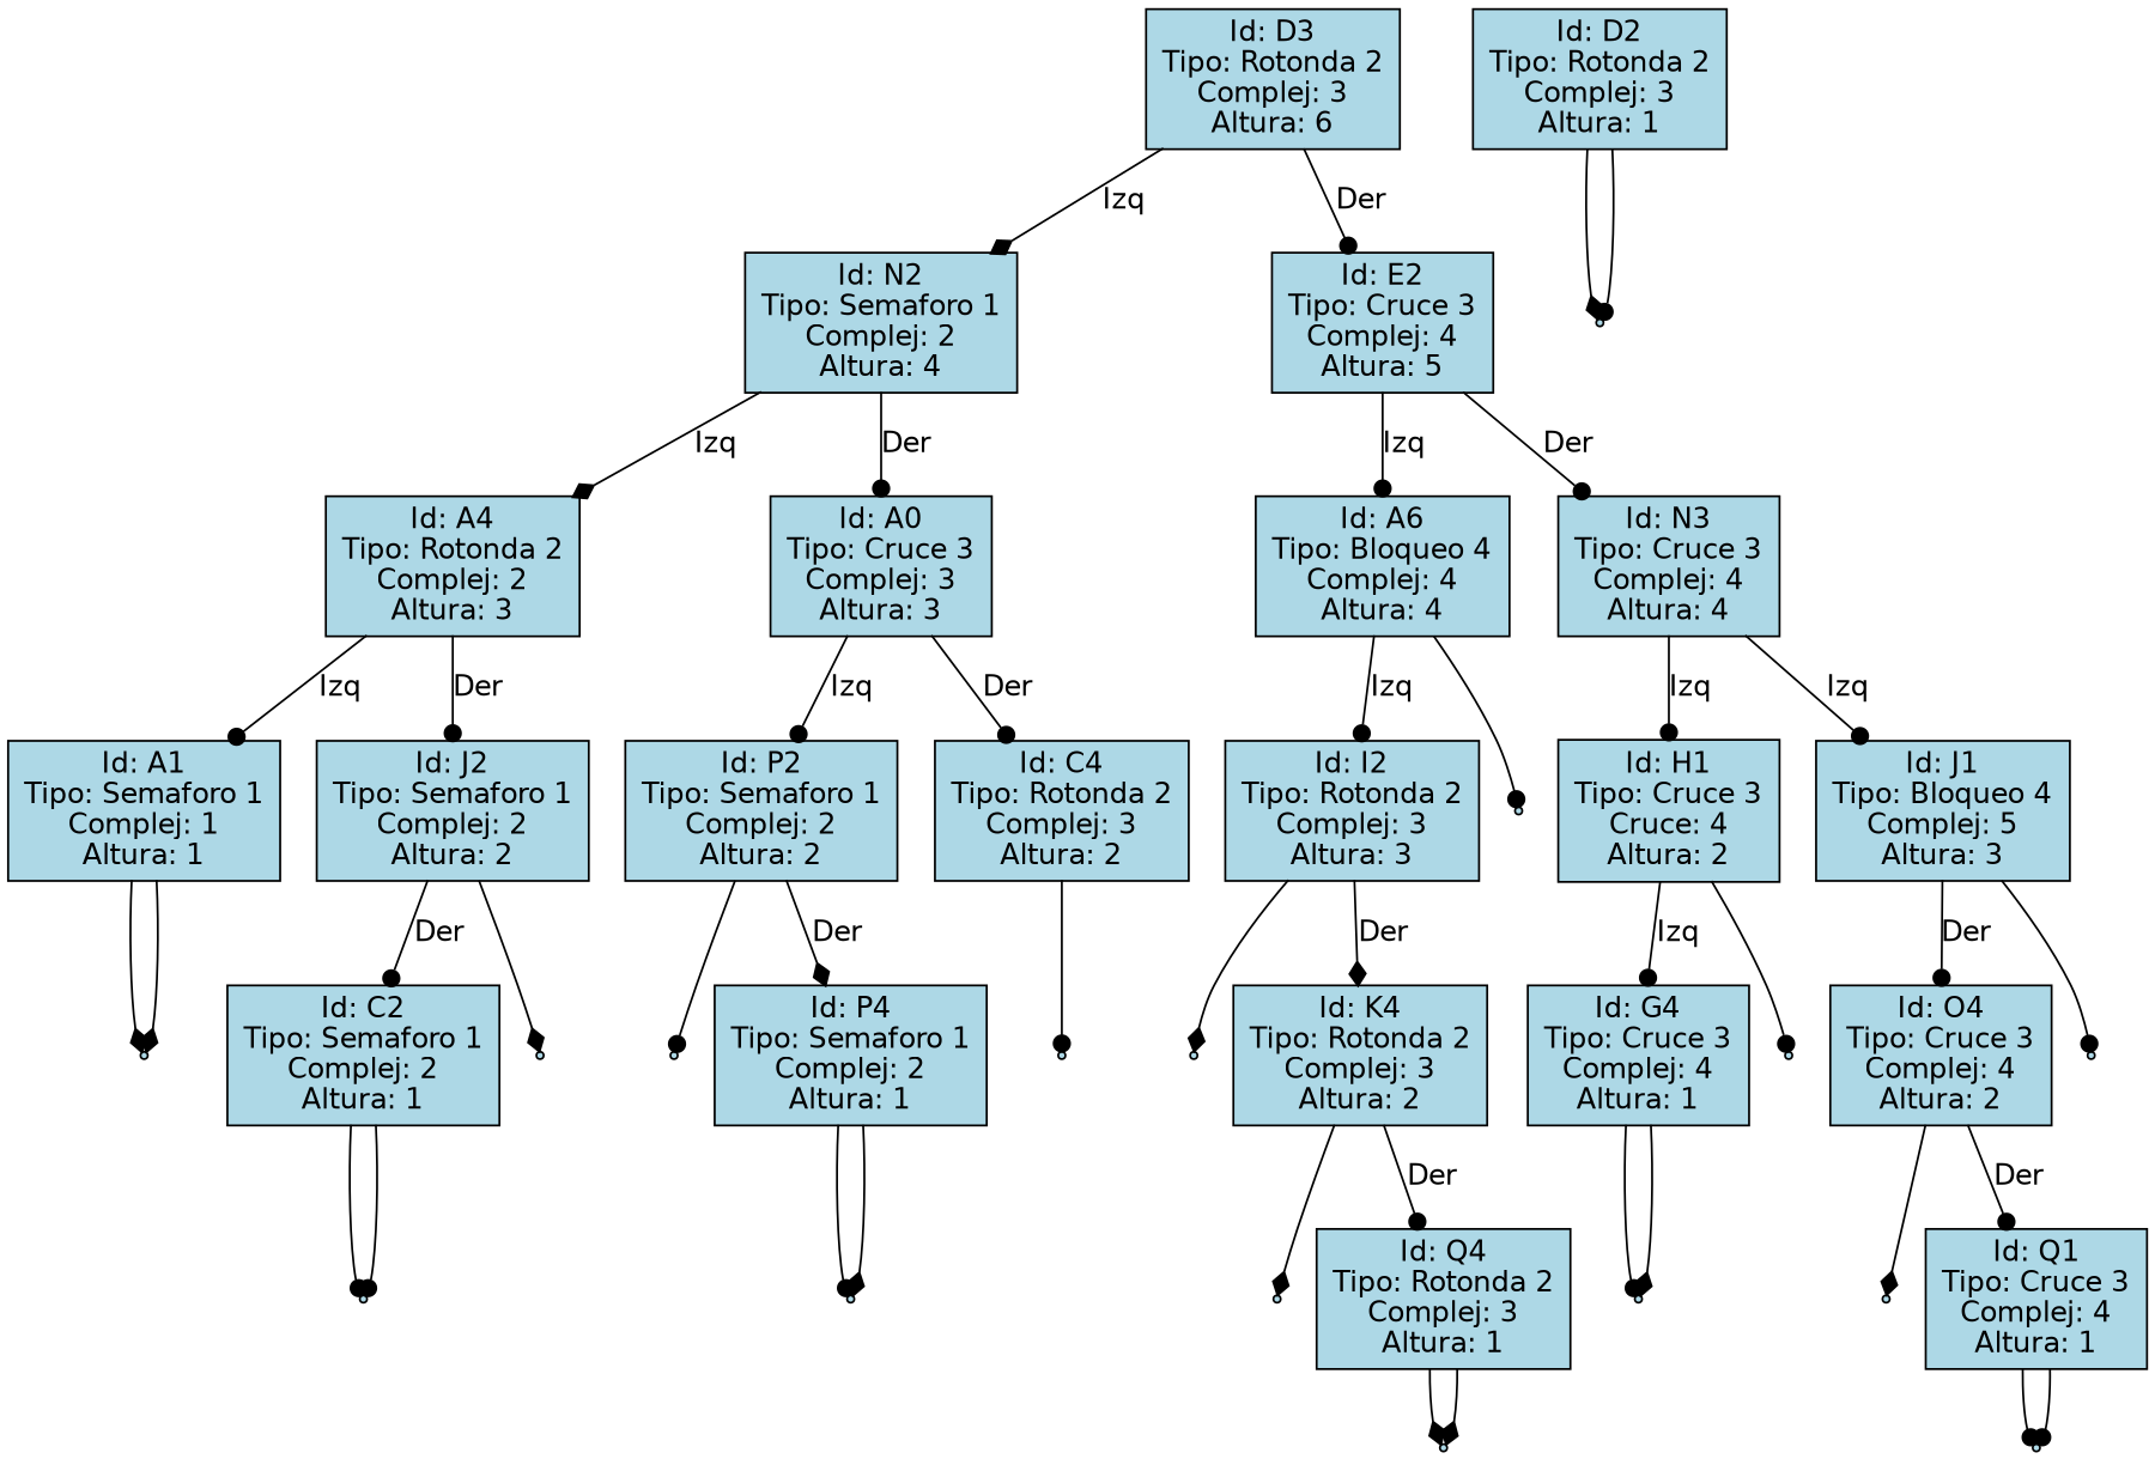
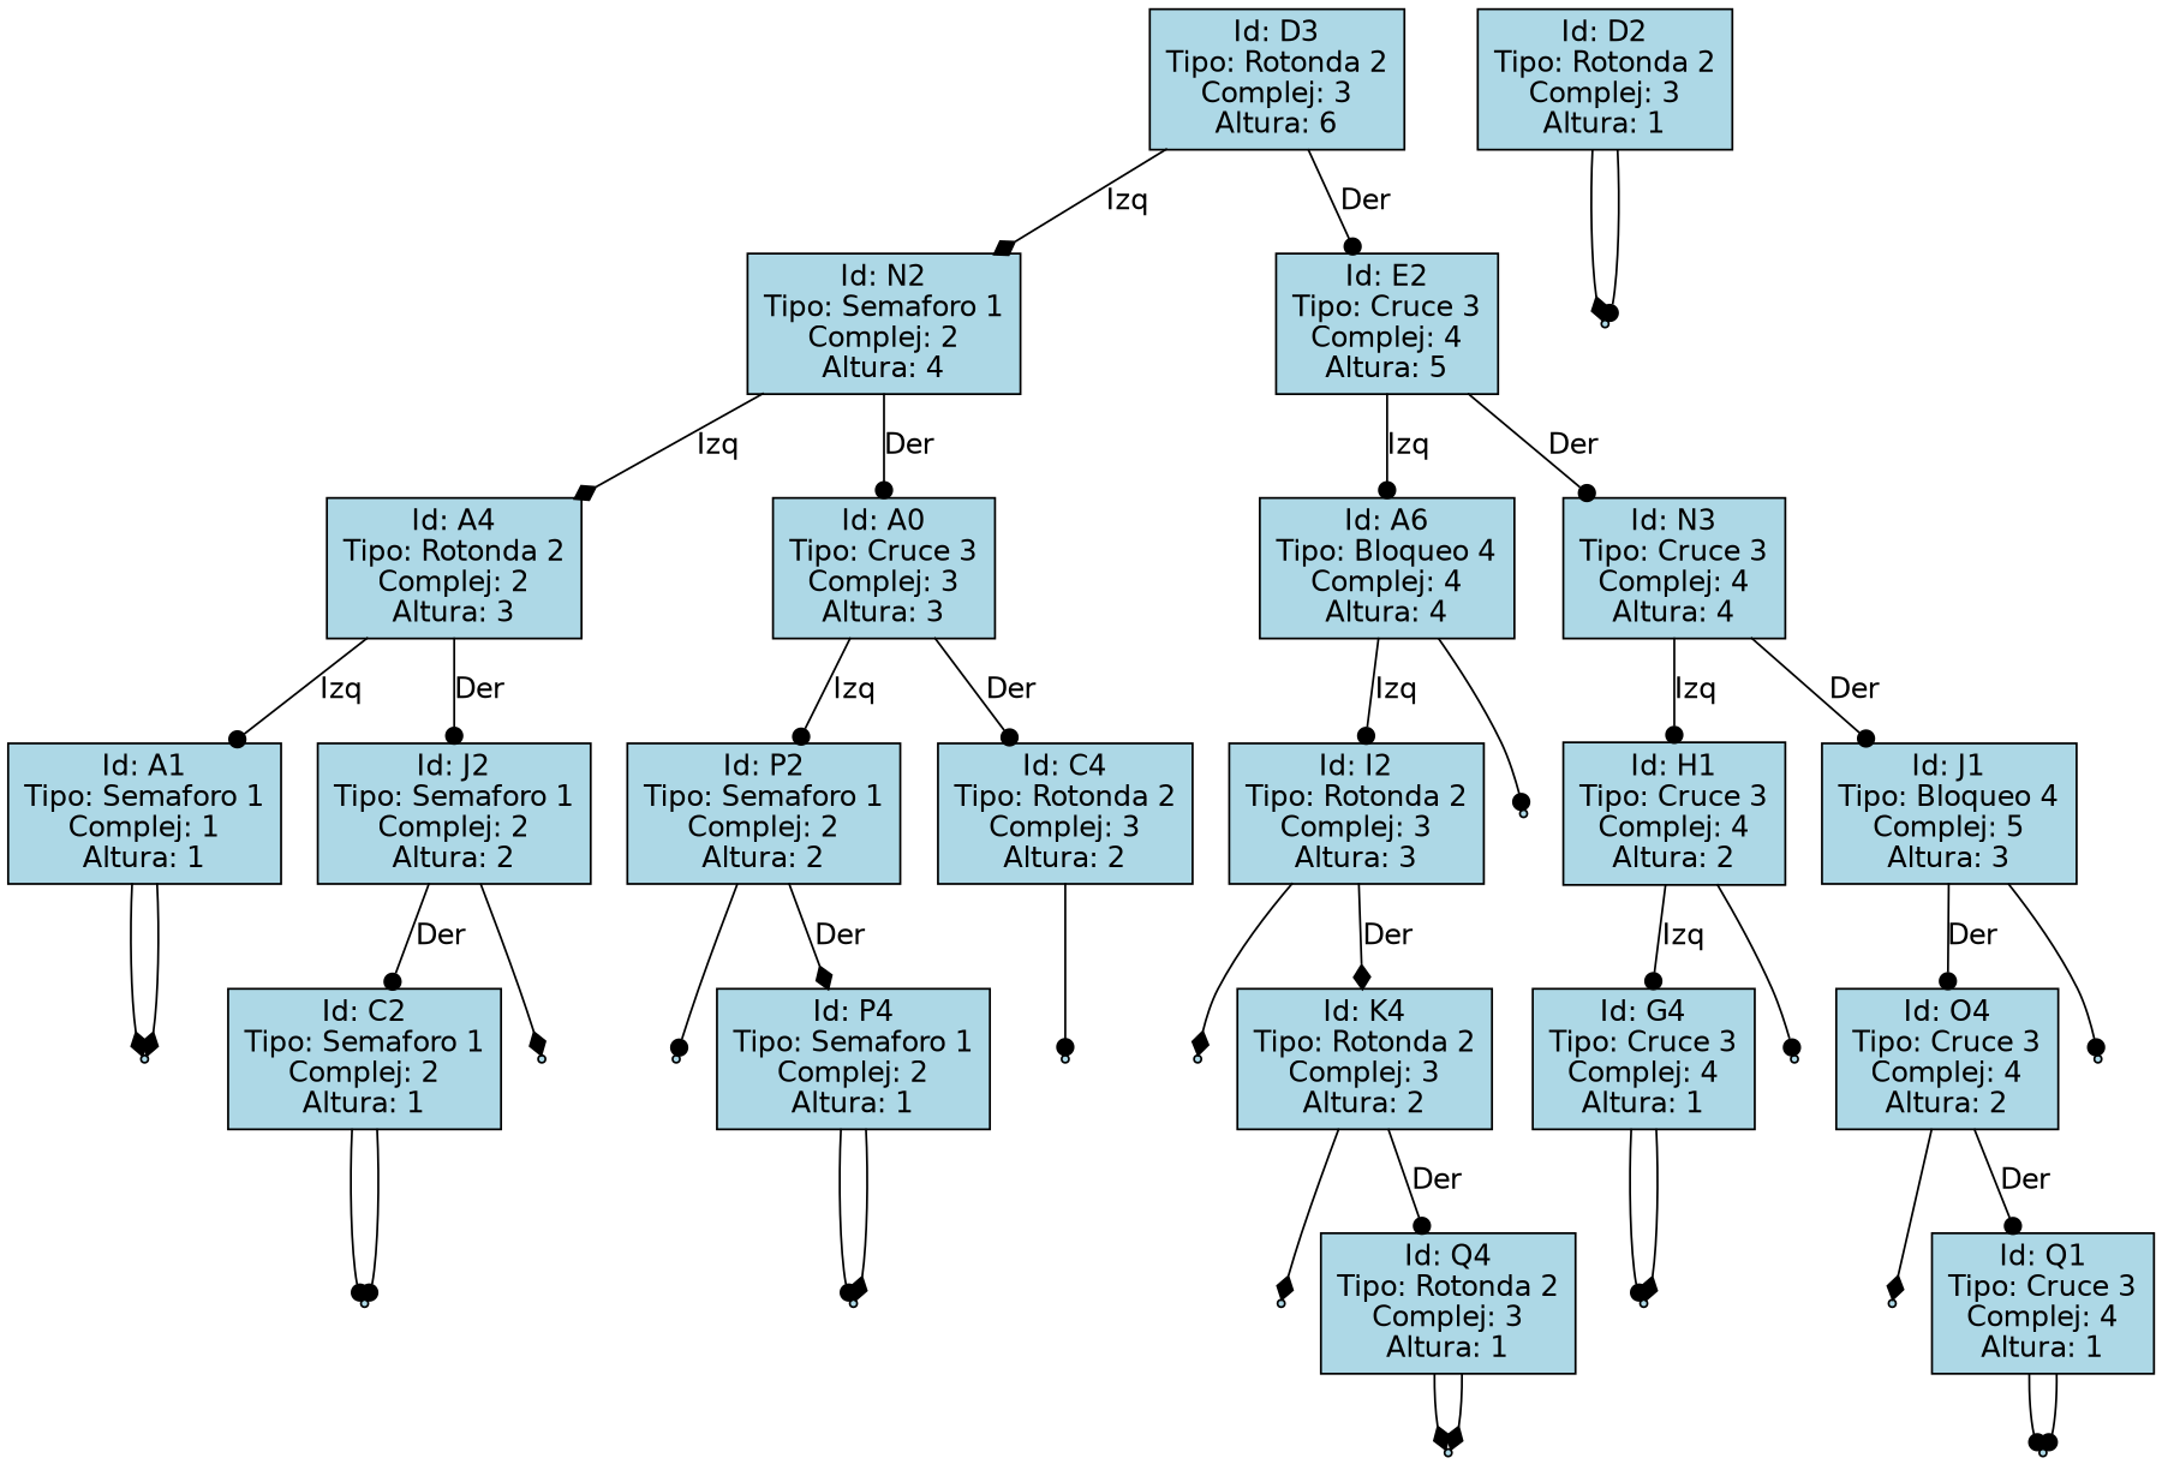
  digraph {
    fontname="DejaVu Sans"
    node [fillcolor=lightblue fontname="DejaVu Sans" shape=record style=filled]
    edge [arrowhead=dot fontname="DejaVu Sans"]
    n1 [label="Id: D3\nTipo: Rotonda 2\nComplej: 3\nAltura: 6"]
    n2 [label="Id: N2\nTipo: Semaforo 1\nComplej: 2\nAltura: 4"]
    n3 [label="Id: E2\nTipo: Cruce 3\nComplej: 4\nAltura: 5"]
    n4 [label="Id: A4\nTipo: Rotonda 2\nComplej: 2\nAltura: 3"]
    n5 [label="Id: A0\nTipo: Cruce 3\nComplej: 3\nAltura: 3"]
    n6 [label="Id: A6\nTipo: Bloqueo 4\nComplej: 4\nAltura: 4"]
    n7 [label="Id: N3\nTipo: Cruce 3\nComplej: 4\nAltura: 4"]
    n8 [label="Id: A1\nTipo: Semaforo 1\nComplej: 1\nAltura: 1"]
    n9 [label="Id: J2\nTipo: Semaforo 1\nComplej: 2\nAltura: 2"]
    n10 [label="Id: P2\nTipo: Semaforo 1\nComplej: 2\nAltura: 2"]
    n11 [label="Id: C4\nTipo: Rotonda 2\nComplej: 3\nAltura: 2"]
    nullA1 [shape=point]
    n13 [label="Id: C2\nTipo: Semaforo 1\nComplej: 2\nAltura: 1"]
    nullJ2 [shape=point]
    nullC2 [shape=point]
    nullP2 [shape=point]
    n17 [label="Id: P4\nTipo: Semaforo 1\nComplej: 2\nAltura: 1"]
    nullC4 [shape=point]
    nullP4 [shape=point]
    n20 [label="Id: D2\nTipo: Rotonda 2\nComplej: 3\nAltura: 1"]
    nullD2 [shape=point]
    n22 [label="Id: I2\nTipo: Rotonda 2\nComplej: 3\nAltura: 3"]
    nullA6 [shape=point]
-   n24 [label="Id: H1\nTipo: Cruce 3\nCruce: 4\nAltura: 2"]
+   n24 [label="Id: H1\nTipo: Cruce 3\nComplej: 4\nAltura: 2"]
    n25 [label="Id: J1\nTipo: Bloqueo 4\nComplej: 5\nAltura: 3"]
    nullI2 [shape=point]
    n27 [label="Id: K4\nTipo: Rotonda 2\nComplej: 3\nAltura: 2"]
    nullK4 [shape=point]
    n29 [label="Id: Q4\nTipo: Rotonda 2\nComplej: 3\nAltura: 1"]
    nullQ4 [shape=point]
    n31 [label="Id: G4\nTipo: Cruce 3\nComplej: 4\nAltura: 1"]
    nullH1 [shape=point]
    n33 [label="Id: O4\nTipo: Cruce 3\nComplej: 4\nAltura: 2"]
    nullJ1 [shape=point]
    nullG4 [shape=point]
    nullO4 [shape=point]
    n37 [label="Id: Q1\nTipo: Cruce 3\nComplej: 4\nAltura: 1"]
    nullQ1 [shape=point]
    n1 -> n2 [arrowhead=diamond label=Izq]
    n1 -> n3 [label=Der]
    n2 -> n4 [arrowhead=diamond label=Izq]
    n2 -> n5 [label=Der]
    n3 -> n6 [label=Izq]
    n3 -> n7 [label=Der]
    n4 -> n8 [label=Izq]
    n4 -> n9 [label=Der]
    n5 -> n10 [label=Izq]
    n5 -> n11 [label=Der]
    n6 -> n22 [label=Izq]
    n6 -> nullA6
    n7 -> n24 [label=Izq]
-   n7 -> n25 [label=Izq]
+   n7 -> n25 [label=Der]
    n8 -> nullA1 [arrowhead=diamond]
    n8 -> nullA1 [arrowhead=diamond]
    n9 -> n13 [label=Der]
    n9 -> nullJ2 [arrowhead=diamond]
    n10 -> nullP2
    n10 -> n17 [arrowhead=diamond label=Der]
    n11 -> nullC4
    n13 -> nullC2
    n13 -> nullC2
    n17 -> nullP4
    n17 -> nullP4 [arrowhead=diamond]
    n20 -> nullD2 [arrowhead=diamond]
    n20 -> nullD2
    n22 -> nullI2 [arrowhead=diamond]
    n22 -> n27 [arrowhead=diamond label=Der]
    n24 -> n31 [label=Izq]
    n24 -> nullH1
    n25 -> n33 [label=Der]
    n25 -> nullJ1
    n27 -> nullK4 [arrowhead=diamond]
    n27 -> n29 [label=Der]
    n29 -> nullQ4 [arrowhead=diamond]
    n29 -> nullQ4 [arrowhead=diamond]
    n31 -> nullG4
    n31 -> nullG4 [arrowhead=diamond]
    n33 -> nullO4 [arrowhead=diamond]
    n33 -> n37 [label=Der]
    n37 -> nullQ1
    n37 -> nullQ1
  }
